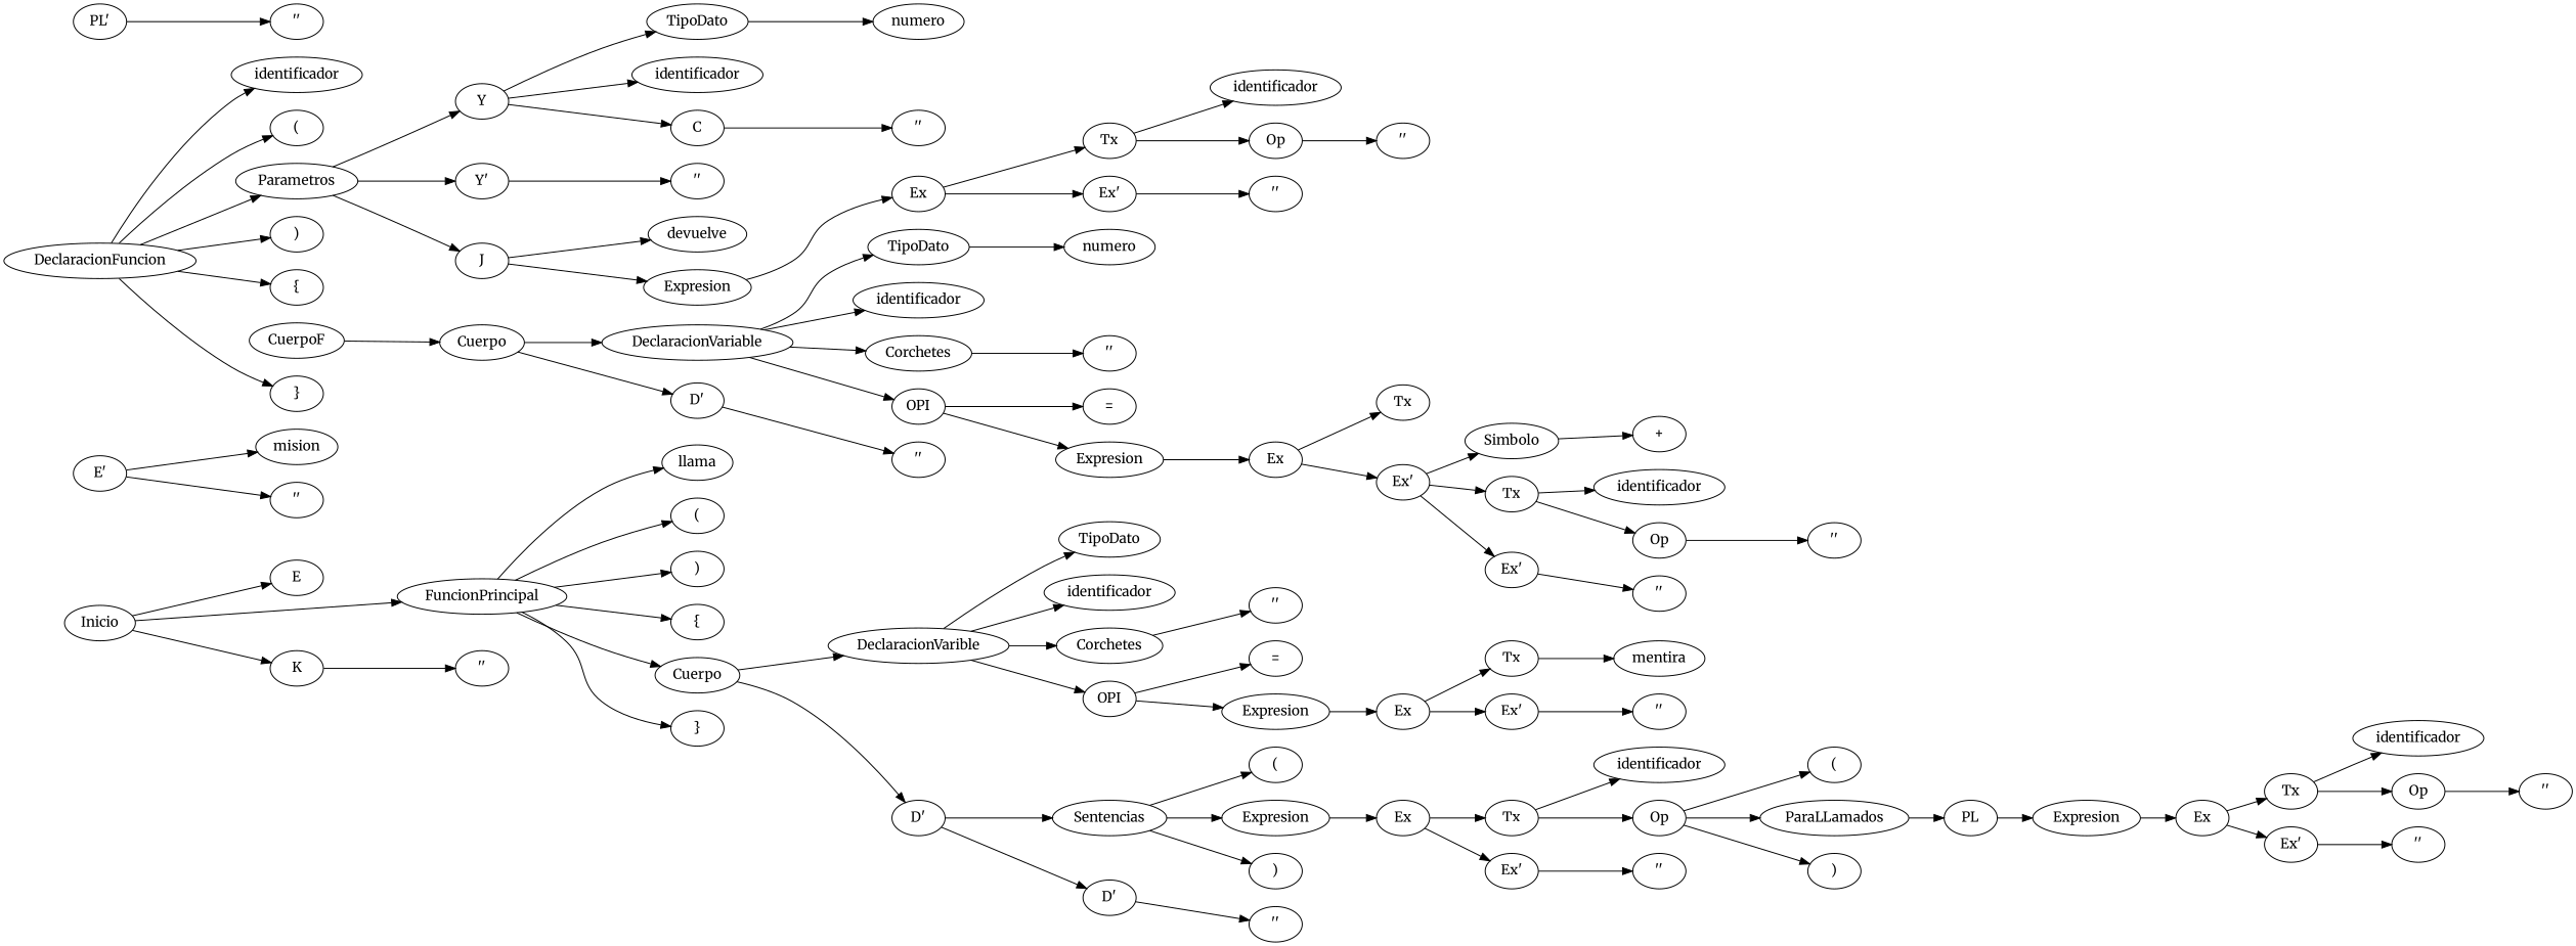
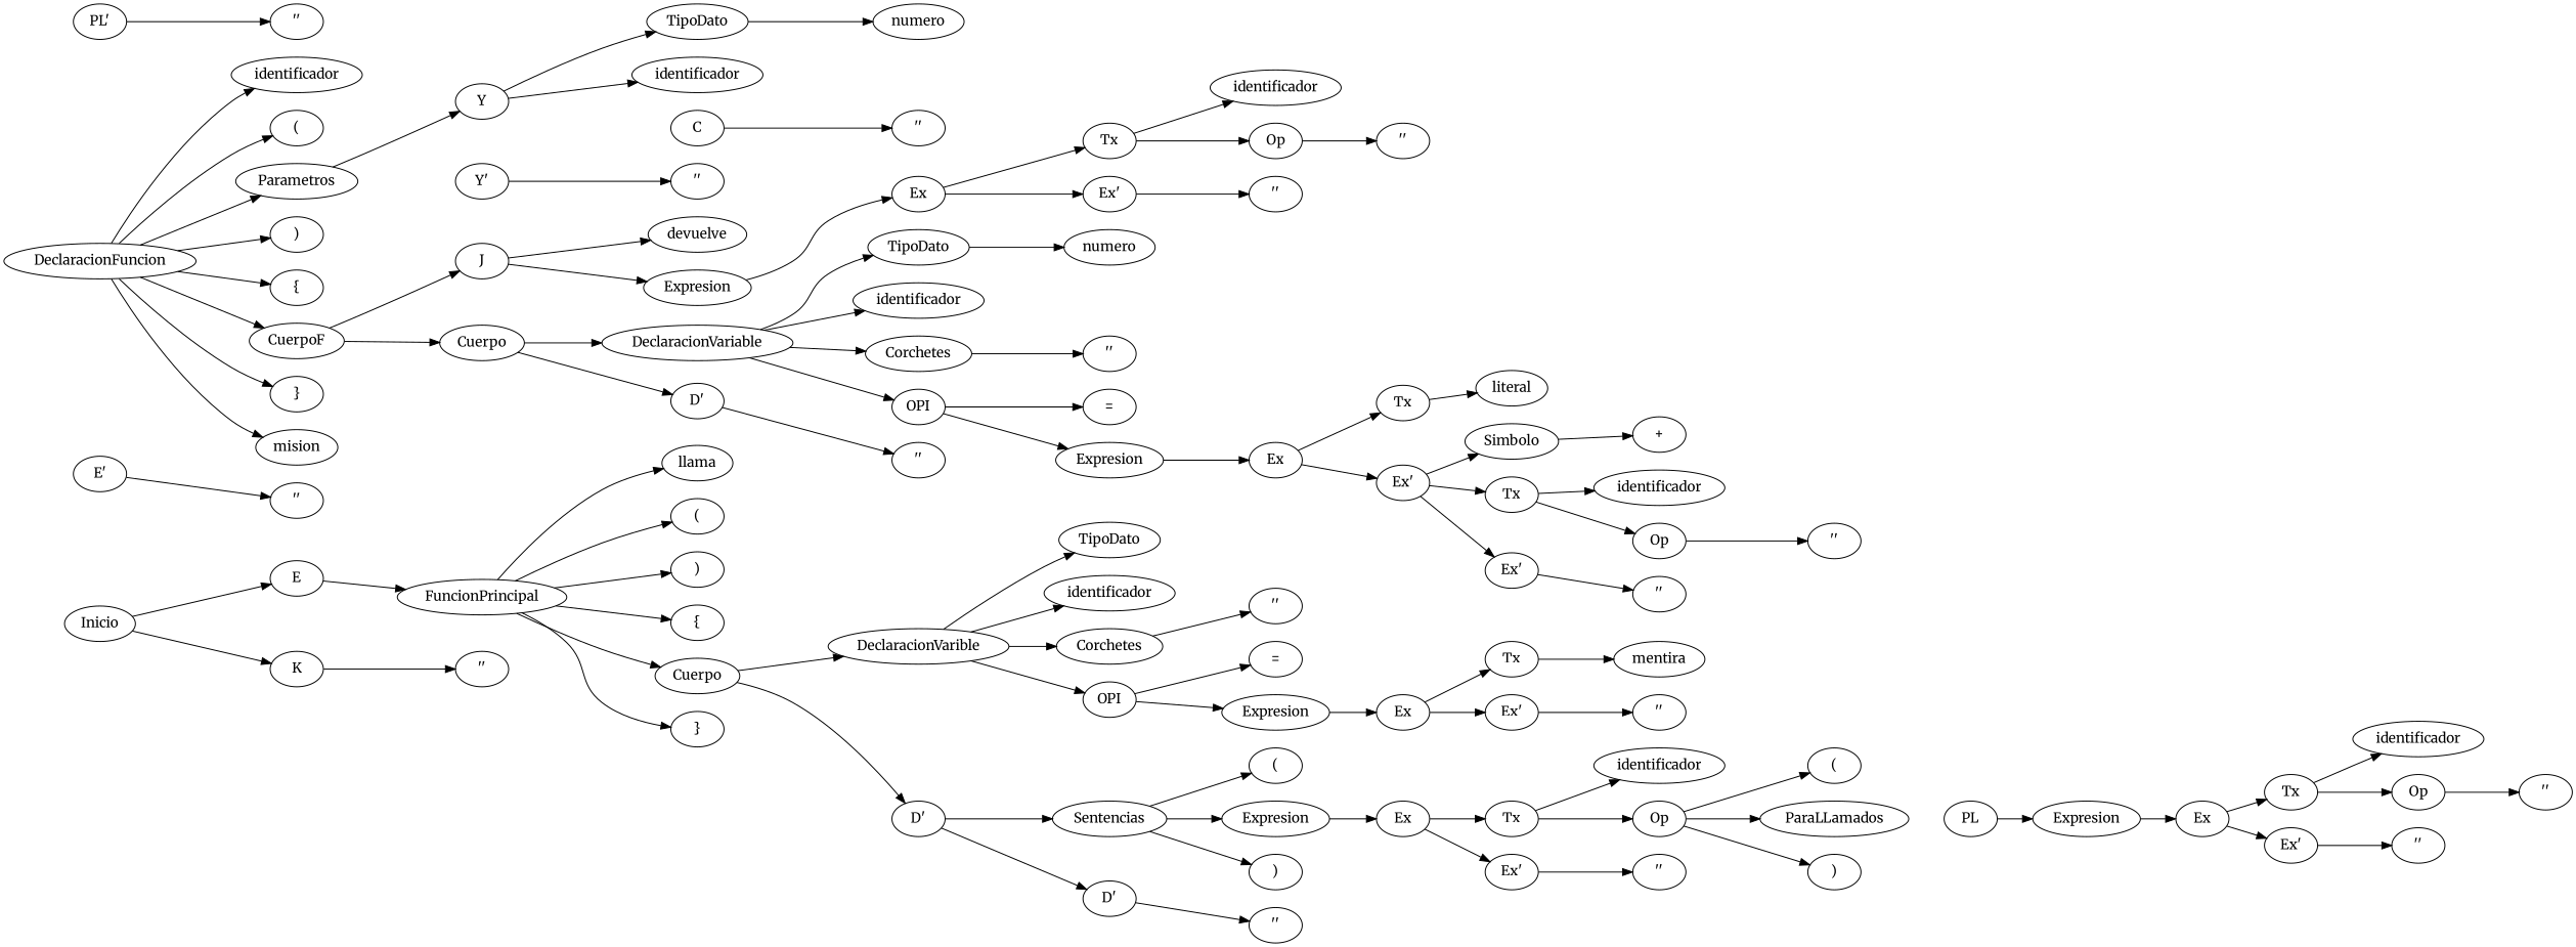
  digraph {
    fontname=Merriweather
    rankdir=LR
    node [fontname=Merriweather]
    edge [fontname=Merriweather]
    Inicio
    E
    FuncionPrincipal
    K
    llama
    n6 [label="("]
    n7 [label=")"]
    n8 [label="{"]
    n9 [label=Cuerpo]
    n10 [label="}"]
    n11 [label="''"]
    DeclaracionFuncion
    mision
    identificador
    "("
    Parametros
    ")"
    "{"
    CuerpoF
    "}"
    n21 [label="E'"]
    n22 [label="''"]
    n23 [label=DeclaracionVarible]
    n24 [label="D'"]
    Y
    "Y'"
    Cuerpo
    J
    TipoDato
    n30 [label=identificador]
    C
    n32 [label="''"]
    DeclaracionVariable
    "D'"
    devuelve
    n36 [label=Expresion]
    numero
    "''"
    n39 [label=TipoDato]
    n40 [label=identificador]
    Corchetes
    OPI
    n43 [label="''"]
    n44 [label=Ex]
    n45 [label=numero]
    n46 [label="''"]
    "="
    Expresion
    Ex
    Tx
    "Ex'"
+   literal
    Simbolo
    n54 [label=Tx]
    n55 [label="Ex'"]
    "+"
    n57 [label=identificador]
    Op
    n59 [label="''"]
    n60 [label="''"]
    n61 [label=Tx]
    n62 [label="Ex'"]
    n63 [label=identificador]
    n64 [label=Op]
    n65 [label="''"]
    n66 [label="''"]
    n67 [label=TipoDato]
    n68 [label=identificador]
    n69 [label=Corchetes]
    n70 [label=OPI]
    n71 [label=Sentencias]
    n72 [label="D'"]
    n73 [label="''"]
    n74 [label="="]
    n75 [label=Expresion]
    n76 [label="("]
    n77 [label=Expresion]
    n78 [label=")"]
    n79 [label="''"]
    n80 [label=Ex]
    n81 [label=Tx]
    n82 [label="Ex'"]
    mentira
    n84 [label="''"]
    n85 [label=Ex]
    n86 [label=Tx]
    n87 [label="Ex'"]
    n88 [label=identificador]
    n89 [label=Op]
    n90 [label="''"]
    n91 [label="("]
    ParaLLamados
    n93 [label=")"]
    PL
    n95 [label=Expresion]
    n96 [label="''"]
    "PL'"
    n98 [label=Ex]
    n99 [label=Tx]
    n100 [label="Ex'"]
    n101 [label=identificador]
    n102 [label=Op]
    n103 [label="''"]
    n104 [label="''"]
    Inicio -> E
-   Inicio -> FuncionPrincipal
+   E -> FuncionPrincipal
    Inicio -> K
    FuncionPrincipal -> llama
    FuncionPrincipal -> n6
    FuncionPrincipal -> n7
    FuncionPrincipal -> n8
    FuncionPrincipal -> n9
    FuncionPrincipal -> n10
    K -> n11
    n9 -> n23
    n9 -> n24
-   n21 -> mision
+   DeclaracionFuncion -> mision
    DeclaracionFuncion -> identificador
    DeclaracionFuncion -> "("
    DeclaracionFuncion -> Parametros
    DeclaracionFuncion -> ")"
    DeclaracionFuncion -> "{"
+   DeclaracionFuncion -> CuerpoF
    DeclaracionFuncion -> "}"
    Parametros -> Y
-   Parametros -> "Y'"
    CuerpoF -> Cuerpo
-   Parametros -> J
+   CuerpoF -> J
    n21 -> n22
    n23 -> n67
    n23 -> n68
    n23 -> n69
    n23 -> n70
    n24 -> n71
    n24 -> n72
    Y -> TipoDato
    Y -> n30
-   Y -> C
    "Y'" -> n32
    Cuerpo -> DeclaracionVariable
    Cuerpo -> "D'"
    J -> devuelve
    J -> n36
    TipoDato -> numero
    C -> "''"
    DeclaracionVariable -> n39
    DeclaracionVariable -> n40
    DeclaracionVariable -> Corchetes
    DeclaracionVariable -> OPI
    "D'" -> n43
    n36 -> n44
    n39 -> n45
    Corchetes -> n46
    OPI -> "="
    OPI -> Expresion
    n44 -> n61
    n44 -> n62
    Expresion -> Ex
    Ex -> Tx
    Ex -> "Ex'"
+   Tx -> literal
    "Ex'" -> Simbolo
    "Ex'" -> n54
    "Ex'" -> n55
    Simbolo -> "+"
    n54 -> n57
    n54 -> Op
    n55 -> n59
    Op -> n60
    n61 -> n63
    n61 -> n64
    n62 -> n65
    n64 -> n66
    n69 -> n73
    n70 -> n74
    n70 -> n75
    n71 -> n76
    n71 -> n77
    n71 -> n78
    n72 -> n79
    n75 -> n80
    n77 -> n85
    n80 -> n81
    n80 -> n82
    n81 -> mentira
    n82 -> n84
    n85 -> n86
    n85 -> n87
    n86 -> n88
    n86 -> n89
    n87 -> n90
    n89 -> n91
    n89 -> ParaLLamados
    n89 -> n93
-   ParaLLamados -> PL
    PL -> n95
    n95 -> n98
    "PL'" -> n96
    n98 -> n99
    n98 -> n100
    n99 -> n101
    n99 -> n102
    n100 -> n103
    n102 -> n104
  }
